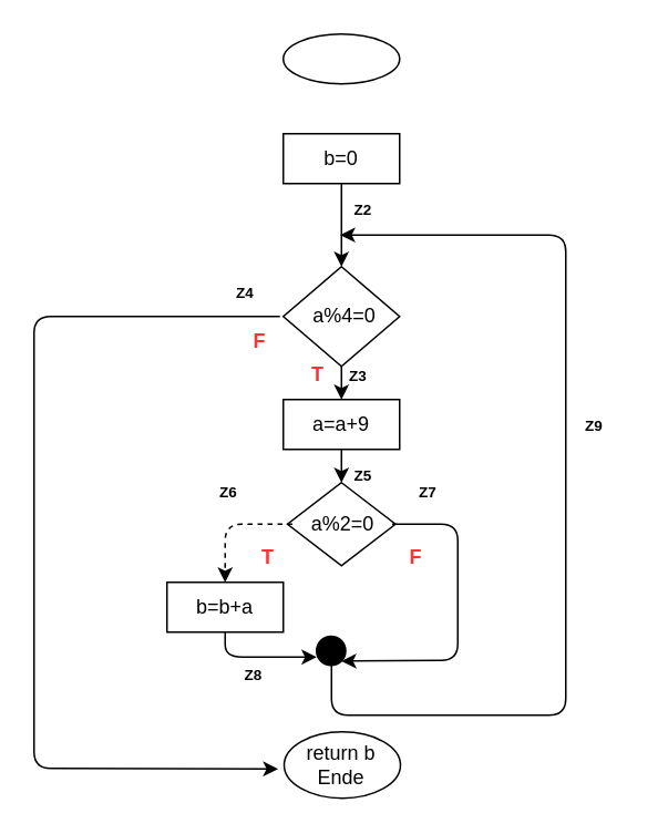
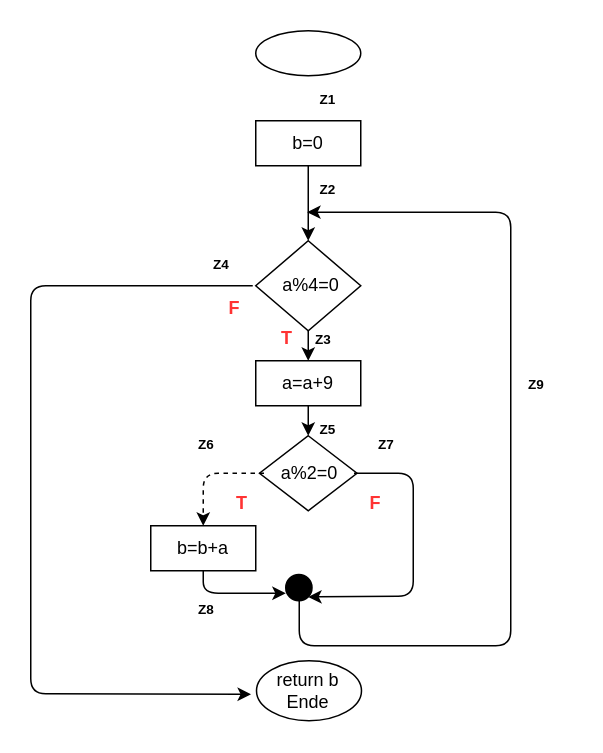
  <mxCell id="0" />
  <mxCell id="1" parent="0" />
  <mxCell id="2" value="" style="ellipse;whiteSpace=wrap;html=1;" parent="1" vertex="1"><mxGeometry x="170" y="20" width="70" height="30" as="geometry" /></mxCell>
  <mxCell id="3" value="" style="group" parent="1" vertex="1" connectable="0"><mxGeometry x="170" y="80" width="70" height="30" as="geometry" /></mxCell>
  <mxCell id="4" value="" style="rounded=0;whiteSpace=wrap;html=1;" parent="3" vertex="1"><mxGeometry width="70" height="30" as="geometry" /></mxCell>
  <mxCell id="5" value="b=0" style="text;html=1;strokeColor=none;fillColor=none;align=center;verticalAlign=middle;whiteSpace=wrap;rounded=0;" parent="3" vertex="1"><mxGeometry x="5" width="60" height="30" as="geometry" /></mxCell>
  <mxCell id="6" value="" style="rhombus;whiteSpace=wrap;html=1;" parent="1" vertex="1"><mxGeometry x="170" y="160" width="70" height="60" as="geometry" /></mxCell>
  <mxCell id="7" style="edgeStyle=none;html=1;entryX=0.5;entryY=0;entryDx=0;entryDy=0;" parent="1" target="11" edge="1"><mxGeometry relative="1" as="geometry"><mxPoint x="205" y="220" as="sourcePoint" /></mxGeometry></mxCell>
  <mxCell id="8" value="a%4=0" style="text;html=1;strokeColor=none;fillColor=none;align=center;verticalAlign=middle;whiteSpace=wrap;rounded=0;" parent="1" vertex="1"><mxGeometry x="172.5" y="180" width="68" height="20" as="geometry" /></mxCell>
  <mxCell id="9" value="" style="group" parent="1" vertex="1" connectable="0"><mxGeometry x="170" y="240" width="70" height="30" as="geometry" /></mxCell>
  <mxCell id="10" value="" style="rounded=0;whiteSpace=wrap;html=1;" parent="9" vertex="1"><mxGeometry width="70" height="30" as="geometry" /></mxCell>
  <mxCell id="11" value="a=a+9" style="text;html=1;strokeColor=none;fillColor=none;align=center;verticalAlign=middle;whiteSpace=wrap;rounded=0;" parent="9" vertex="1"><mxGeometry x="5" width="60" height="30" as="geometry" /></mxCell>
  <mxCell id="12" value="" style="rhombus;whiteSpace=wrap;html=1;" parent="1" vertex="1"><mxGeometry x="172.5" y="290" width="65" height="50" as="geometry" /></mxCell>
  <mxCell id="13" style="edgeStyle=none;html=1;entryX=0.5;entryY=0;entryDx=0;entryDy=0;exitX=0;exitY=0.5;exitDx=0;exitDy=0;dashed=1;" parent="1" source="15" target="18" edge="1"><mxGeometry relative="1" as="geometry"><Array as="points"><mxPoint x="135" y="315" /></Array></mxGeometry></mxCell>
  <mxCell id="14" style="edgeStyle=none;html=1;exitX=1;exitY=0.5;exitDx=0;exitDy=0;entryX=1;entryY=1;entryDx=0;entryDy=0;" parent="1" source="15" target="32" edge="1"><mxGeometry relative="1" as="geometry"><Array as="points"><mxPoint x="275" y="315" /><mxPoint x="275" y="397" /></Array><mxPoint x="275" y="350" as="targetPoint" /></mxGeometry></mxCell>
  <mxCell id="15" value="a%2=0" style="text;html=1;strokeColor=none;fillColor=none;align=center;verticalAlign=middle;whiteSpace=wrap;rounded=0;" parent="1" vertex="1"><mxGeometry x="175.5" y="300" width="60" height="30" as="geometry" /></mxCell>
  <mxCell id="16" value="" style="group" parent="1" vertex="1" connectable="0"><mxGeometry x="100" y="350" width="70" height="30" as="geometry" /></mxCell>
  <mxCell id="17" value="" style="rounded=0;whiteSpace=wrap;html=1;" parent="16" vertex="1"><mxGeometry width="70" height="30" as="geometry" /></mxCell>
  <mxCell id="18" value="b=b+a" style="text;html=1;strokeColor=none;fillColor=none;align=center;verticalAlign=middle;whiteSpace=wrap;rounded=0;" parent="16" vertex="1"><mxGeometry x="5" width="60" height="30" as="geometry" /></mxCell>
  <mxCell id="19" value="" style="ellipse;whiteSpace=wrap;html=1;" parent="1" vertex="1"><mxGeometry x="170.5" y="440" width="70" height="40" as="geometry" /></mxCell>
  <mxCell id="20" value="return b&lt;br&gt;Ende" style="text;html=1;strokeColor=none;fillColor=none;align=center;verticalAlign=middle;whiteSpace=wrap;rounded=0;" parent="1" vertex="1"><mxGeometry x="175" y="450" width="60" height="20" as="geometry" /></mxCell>
  <mxCell id="21" style="edgeStyle=none;html=1;exitX=0.5;exitY=1;exitDx=0;exitDy=0;entryX=0.5;entryY=0;entryDx=0;entryDy=0;" parent="1" source="5" target="6" edge="1"><mxGeometry relative="1" as="geometry" /></mxCell>
  <mxCell id="22" style="edgeStyle=none;html=1;exitX=0.5;exitY=1;exitDx=0;exitDy=0;entryX=0.5;entryY=0;entryDx=0;entryDy=0;" parent="1" source="11" target="12" edge="1"><mxGeometry relative="1" as="geometry" /></mxCell>
  <mxCell id="23" style="edgeStyle=none;html=1;entryX=-0.136;entryY=0.619;entryDx=0;entryDy=0;entryPerimeter=0;" parent="1" target="20" edge="1"><mxGeometry relative="1" as="geometry"><mxPoint x="168" y="190" as="sourcePoint" /><mxPoint x="168" y="455" as="targetPoint" /><Array as="points"><mxPoint x="20" y="190" /><mxPoint x="20" y="462" /></Array></mxGeometry></mxCell>
+ <mxCell id="24" value="&lt;font style=&quot;font-size: 9px ; background-color: rgb(255 , 255 , 255)&quot;&gt;Z1&lt;/font&gt;" style="text;html=1;align=left;verticalAlign=middle;whiteSpace=wrap;rounded=0;fontStyle=1;fillColor=none;" parent="1" vertex="1"><mxGeometry x="210.5" y="50" width="30" height="30" as="geometry" /></mxCell>
  <mxCell id="25" value="&lt;font style=&quot;font-size: 9px ; background-color: rgb(255 , 255 , 255)&quot;&gt;Z2&lt;/font&gt;" style="text;html=1;align=left;verticalAlign=middle;whiteSpace=wrap;rounded=0;fontStyle=1;fillColor=none;" parent="1" vertex="1"><mxGeometry x="210.5" y="110" width="30" height="30" as="geometry" /></mxCell>
  <mxCell id="26" value="&lt;font style=&quot;font-size: 9px ; background-color: rgb(255 , 255 , 255)&quot;&gt;Z3&lt;/font&gt;" style="text;html=1;align=left;verticalAlign=middle;whiteSpace=wrap;rounded=0;fontStyle=1;fillColor=none;" parent="1" vertex="1"><mxGeometry x="207.5" y="210" width="30" height="30" as="geometry" /></mxCell>
  <mxCell id="27" value="&lt;font style=&quot;font-size: 9px ; background-color: rgb(255 , 255 , 255)&quot;&gt;Z4&lt;/font&gt;" style="text;html=1;align=left;verticalAlign=middle;whiteSpace=wrap;rounded=0;fontStyle=1;fillColor=none;" parent="1" vertex="1"><mxGeometry x="140" y="160" width="30" height="30" as="geometry" /></mxCell>
  <mxCell id="28" value="&lt;font style=&quot;font-size: 9px ; background-color: rgb(255 , 255 , 255)&quot;&gt;Z5&lt;/font&gt;" style="text;html=1;align=left;verticalAlign=middle;whiteSpace=wrap;rounded=0;fontStyle=1;fillColor=none;" parent="1" vertex="1"><mxGeometry x="210.5" y="270" width="30" height="30" as="geometry" /></mxCell>
  <mxCell id="29" value="&lt;font style=&quot;font-size: 9px ; background-color: rgb(255 , 255 , 255)&quot;&gt;Z6&lt;/font&gt;" style="text;html=1;align=left;verticalAlign=middle;whiteSpace=wrap;rounded=0;fontStyle=1;fillColor=none;" parent="1" vertex="1"><mxGeometry x="130" y="280" width="30" height="30" as="geometry" /></mxCell>
  <mxCell id="30" value="&lt;font style=&quot;font-size: 9px ; background-color: rgb(255 , 255 , 255)&quot;&gt;Z7&lt;/font&gt;" style="text;html=1;align=left;verticalAlign=middle;whiteSpace=wrap;rounded=0;fontStyle=1;fillColor=none;" parent="1" vertex="1"><mxGeometry x="250" y="280" width="30" height="30" as="geometry" /></mxCell>
  <mxCell id="31" style="edgeStyle=none;html=1;entryX=-0.209;entryY=1.032;entryDx=0;entryDy=0;entryPerimeter=0;fontSize=9;" parent="1" target="25" edge="1"><mxGeometry relative="1" as="geometry"><mxPoint x="199" y="400" as="sourcePoint" /><Array as="points"><mxPoint x="199" y="430" /><mxPoint x="340" y="430" /><mxPoint x="340" y="141" /></Array></mxGeometry></mxCell>
  <mxCell id="32" value="" style="ellipse;whiteSpace=wrap;html=1;aspect=fixed;labelBackgroundColor=#000000;fontSize=9;fillColor=#000000;" parent="1" vertex="1"><mxGeometry x="190" y="382.5" width="17.5" height="17.5" as="geometry" /></mxCell>
  <mxCell id="33" style="edgeStyle=none;html=1;exitX=0.5;exitY=1;exitDx=0;exitDy=0;fontSize=9;" parent="1" source="18" edge="1"><mxGeometry relative="1" as="geometry"><mxPoint x="190" y="395" as="targetPoint" /><Array as="points"><mxPoint x="135" y="395" /></Array></mxGeometry></mxCell>
- <mxCell id="34" value="&lt;font style=&quot;font-size: 9px ; background-color: rgb(255 , 255 , 255)&quot;&gt;Z8&lt;/font&gt;" style="text;html=1;align=left;verticalAlign=middle;whiteSpace=wrap;rounded=0;fontStyle=1;fillColor=none;" parent="1" vertex="1"><mxGeometry x="145" y="390" width="30" height="30" as="geometry" /></mxCell>
+ <mxCell id="34" value="&lt;font style=&quot;font-size: 9px ; background-color: rgb(255 , 255 , 255)&quot;&gt;Z8&lt;/font&gt;" style="text;html=1;align=left;verticalAlign=middle;whiteSpace=wrap;rounded=0;fontStyle=1;fillColor=none;" parent="1" vertex="1"><mxGeometry x="130" y="390" width="30" height="30" as="geometry" /></mxCell>
  <mxCell id="35" value="&lt;font style=&quot;font-size: 9px ; background-color: rgb(255 , 255 , 255)&quot;&gt;Z9&lt;/font&gt;" style="text;html=1;align=left;verticalAlign=middle;whiteSpace=wrap;rounded=0;fontStyle=1;fillColor=none;" parent="1" vertex="1"><mxGeometry x="350" y="240" width="30" height="30" as="geometry" /></mxCell>
  <mxCell id="36" value="T" style="text;html=1;strokeColor=none;fillColor=none;align=center;verticalAlign=middle;whiteSpace=wrap;rounded=0;fontColor=#FF3333;fontStyle=1" vertex="1" parent="1"><mxGeometry x="175.5" y="210" width="30" height="30" as="geometry" /></mxCell>
  <mxCell id="37" value="F" style="text;html=1;strokeColor=none;fillColor=none;align=center;verticalAlign=middle;whiteSpace=wrap;rounded=0;fontColor=#FF3333;fontStyle=1" vertex="1" parent="1"><mxGeometry x="140.5" y="190" width="30" height="30" as="geometry" /></mxCell>
  <mxCell id="38" value="T" style="text;html=1;strokeColor=none;fillColor=none;align=center;verticalAlign=middle;whiteSpace=wrap;rounded=0;fontColor=#FF3333;fontStyle=1" vertex="1" parent="1"><mxGeometry x="145.5" y="320" width="30" height="30" as="geometry" /></mxCell>
  <mxCell id="39" value="F" style="text;html=1;strokeColor=none;fillColor=none;align=center;verticalAlign=middle;whiteSpace=wrap;rounded=0;fontColor=#FF3333;fontStyle=1" vertex="1" parent="1"><mxGeometry x="235" y="320" width="30" height="30" as="geometry" /></mxCell>
